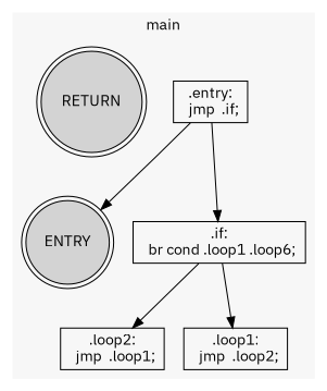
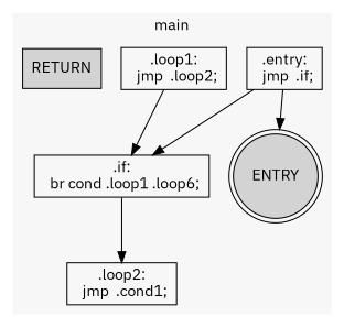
  digraph {
    fontname="IBM Plex Sans"
    node [fontname="IBM Plex Sans" shape=box]
    edge [fontname="IBM Plex Sans"]
    n1 [fillcolor=lightgray label=ENTRY shape=doublecircle style=filled]
    n2 [label=".entry:\n  jmp  .if;"]
    n3 [label=".if:\n  br cond .loop1 .loop6;"]
-   n4 [label=".loop2:\n  jmp  .loop1;"]
+   n4 [label=".loop2:\n  jmp  .cond1;"]
    n5 [label=".loop1:\n  jmp  .loop2;"]
-   n6 [fillcolor=lightgray label=RETURN shape=doublecircle style=filled]
+   n6 [fillcolor=lightgray label=RETURN style=filled]
    subgraph cluster_1 {
      color="#f7f7f7"
      label=main
      rankdir=TB
      style=filled
      n1
      n2
      n3
      n4
      n5
      n6
    }
    n2 -> n1
    n2 -> n3
    n3 -> n4
-   n3 -> n5
+   n5 -> n3
  }
